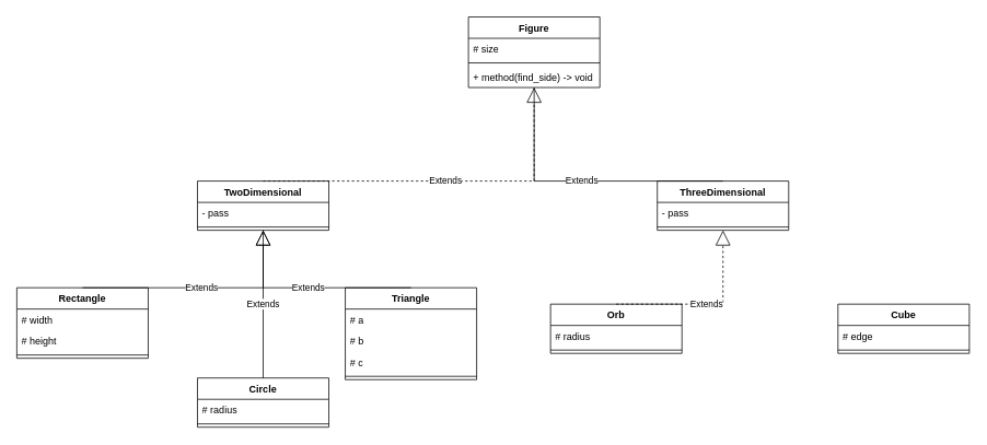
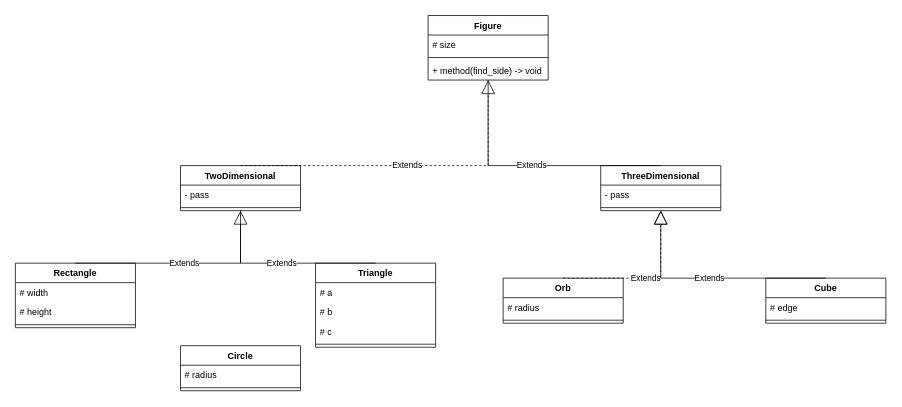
  <mxCell id="0" />
  <mxCell id="1" parent="0" />
  <mxCell id="2" value="Figure" style="swimlane;fontStyle=1;align=center;verticalAlign=top;childLayout=stackLayout;horizontal=1;startSize=26;horizontalStack=0;resizeParent=1;resizeParentMax=0;resizeLast=0;collapsible=1;marginBottom=0;whiteSpace=wrap;html=1;" vertex="1" parent="1"><mxGeometry x="570" y="20" width="160" height="86" as="geometry" /></mxCell>
  <mxCell id="3" value="# size" style="text;strokeColor=none;fillColor=none;align=left;verticalAlign=top;spacingLeft=4;spacingRight=4;overflow=hidden;rotatable=0;points=[[0,0.5],[1,0.5]];portConstraint=eastwest;whiteSpace=wrap;html=1;" vertex="1" parent="2"><mxGeometry y="26" width="160" height="26" as="geometry" /></mxCell>
  <mxCell id="4" value="" style="line;strokeWidth=1;fillColor=none;align=left;verticalAlign=middle;spacingTop=-1;spacingLeft=3;spacingRight=3;rotatable=0;labelPosition=right;points=[];portConstraint=eastwest;strokeColor=inherit;" vertex="1" parent="2"><mxGeometry y="52" width="160" height="8" as="geometry" /></mxCell>
  <mxCell id="5" value="+ method(find_side) -&amp;gt; void" style="text;strokeColor=none;fillColor=none;align=left;verticalAlign=top;spacingLeft=4;spacingRight=4;overflow=hidden;rotatable=0;points=[[0,0.5],[1,0.5]];portConstraint=eastwest;whiteSpace=wrap;html=1;" vertex="1" parent="2"><mxGeometry y="60" width="160" height="26" as="geometry" /></mxCell>
  <mxCell id="6" value="TwoDimensional" style="swimlane;fontStyle=1;align=center;verticalAlign=top;childLayout=stackLayout;horizontal=1;startSize=26;horizontalStack=0;resizeParent=1;resizeParentMax=0;resizeLast=0;collapsible=1;marginBottom=0;whiteSpace=wrap;html=1;" vertex="1" parent="1"><mxGeometry x="240" y="220" width="160" height="60" as="geometry" /></mxCell>
  <mxCell id="7" value="- pass" style="text;strokeColor=none;fillColor=none;align=left;verticalAlign=top;spacingLeft=4;spacingRight=4;overflow=hidden;rotatable=0;points=[[0,0.5],[1,0.5]];portConstraint=eastwest;whiteSpace=wrap;html=1;" vertex="1" parent="6"><mxGeometry y="26" width="160" height="26" as="geometry" /></mxCell>
  <mxCell id="8" value="" style="line;strokeWidth=1;fillColor=none;align=left;verticalAlign=middle;spacingTop=-1;spacingLeft=3;spacingRight=3;rotatable=0;labelPosition=right;points=[];portConstraint=eastwest;strokeColor=inherit;" vertex="1" parent="6"><mxGeometry y="52" width="160" height="8" as="geometry" /></mxCell>
  <mxCell id="9" value="ThreeDimensional" style="swimlane;fontStyle=1;align=center;verticalAlign=top;childLayout=stackLayout;horizontal=1;startSize=26;horizontalStack=0;resizeParent=1;resizeParentMax=0;resizeLast=0;collapsible=1;marginBottom=0;whiteSpace=wrap;html=1;" vertex="1" parent="1"><mxGeometry x="800" y="220" width="160" height="60" as="geometry" /></mxCell>
  <mxCell id="10" value="- pass" style="text;strokeColor=none;fillColor=none;align=left;verticalAlign=top;spacingLeft=4;spacingRight=4;overflow=hidden;rotatable=0;points=[[0,0.5],[1,0.5]];portConstraint=eastwest;whiteSpace=wrap;html=1;" vertex="1" parent="9"><mxGeometry y="26" width="160" height="26" as="geometry" /></mxCell>
  <mxCell id="11" value="" style="line;strokeWidth=1;fillColor=none;align=left;verticalAlign=middle;spacingTop=-1;spacingLeft=3;spacingRight=3;rotatable=0;labelPosition=right;points=[];portConstraint=eastwest;strokeColor=inherit;" vertex="1" parent="9"><mxGeometry y="52" width="160" height="8" as="geometry" /></mxCell>
  <mxCell id="12" value="Orb" style="swimlane;fontStyle=1;align=center;verticalAlign=top;childLayout=stackLayout;horizontal=1;startSize=26;horizontalStack=0;resizeParent=1;resizeParentMax=0;resizeLast=0;collapsible=1;marginBottom=0;whiteSpace=wrap;html=1;" vertex="1" parent="1"><mxGeometry x="670" y="370" width="160" height="60" as="geometry" /></mxCell>
  <mxCell id="13" value="# radius" style="text;strokeColor=none;fillColor=none;align=left;verticalAlign=top;spacingLeft=4;spacingRight=4;overflow=hidden;rotatable=0;points=[[0,0.5],[1,0.5]];portConstraint=eastwest;whiteSpace=wrap;html=1;" vertex="1" parent="12"><mxGeometry y="26" width="160" height="26" as="geometry" /></mxCell>
  <mxCell id="14" value="" style="line;strokeWidth=1;fillColor=none;align=left;verticalAlign=middle;spacingTop=-1;spacingLeft=3;spacingRight=3;rotatable=0;labelPosition=right;points=[];portConstraint=eastwest;strokeColor=inherit;" vertex="1" parent="12"><mxGeometry y="52" width="160" height="8" as="geometry" /></mxCell>
  <mxCell id="15" value="Rectangle" style="swimlane;fontStyle=1;align=center;verticalAlign=top;childLayout=stackLayout;horizontal=1;startSize=26;horizontalStack=0;resizeParent=1;resizeParentMax=0;resizeLast=0;collapsible=1;marginBottom=0;whiteSpace=wrap;html=1;" vertex="1" parent="1"><mxGeometry x="20" y="350" width="160" height="86" as="geometry" /></mxCell>
  <mxCell id="16" value="# width" style="text;strokeColor=none;fillColor=none;align=left;verticalAlign=top;spacingLeft=4;spacingRight=4;overflow=hidden;rotatable=0;points=[[0,0.5],[1,0.5]];portConstraint=eastwest;whiteSpace=wrap;html=1;" vertex="1" parent="15"><mxGeometry y="26" width="160" height="26" as="geometry" /></mxCell>
  <mxCell id="17" value="# height" style="text;strokeColor=none;fillColor=none;align=left;verticalAlign=top;spacingLeft=4;spacingRight=4;overflow=hidden;rotatable=0;points=[[0,0.5],[1,0.5]];portConstraint=eastwest;whiteSpace=wrap;html=1;" vertex="1" parent="15"><mxGeometry y="52" width="160" height="26" as="geometry" /></mxCell>
  <mxCell id="18" value="" style="line;strokeWidth=1;fillColor=none;align=left;verticalAlign=middle;spacingTop=-1;spacingLeft=3;spacingRight=3;rotatable=0;labelPosition=right;points=[];portConstraint=eastwest;strokeColor=inherit;" vertex="1" parent="15"><mxGeometry y="78" width="160" height="8" as="geometry" /></mxCell>
  <mxCell id="19" value="Cube" style="swimlane;fontStyle=1;align=center;verticalAlign=top;childLayout=stackLayout;horizontal=1;startSize=26;horizontalStack=0;resizeParent=1;resizeParentMax=0;resizeLast=0;collapsible=1;marginBottom=0;whiteSpace=wrap;html=1;" vertex="1" parent="1"><mxGeometry x="1020" y="370" width="160" height="60" as="geometry" /></mxCell>
  <mxCell id="20" value="# edge" style="text;strokeColor=none;fillColor=none;align=left;verticalAlign=top;spacingLeft=4;spacingRight=4;overflow=hidden;rotatable=0;points=[[0,0.5],[1,0.5]];portConstraint=eastwest;whiteSpace=wrap;html=1;" vertex="1" parent="19"><mxGeometry y="26" width="160" height="26" as="geometry" /></mxCell>
  <mxCell id="21" value="" style="line;strokeWidth=1;fillColor=none;align=left;verticalAlign=middle;spacingTop=-1;spacingLeft=3;spacingRight=3;rotatable=0;labelPosition=right;points=[];portConstraint=eastwest;strokeColor=inherit;" vertex="1" parent="19"><mxGeometry y="52" width="160" height="8" as="geometry" /></mxCell>
  <mxCell id="22" value="Triangle" style="swimlane;fontStyle=1;align=center;verticalAlign=top;childLayout=stackLayout;horizontal=1;startSize=26;horizontalStack=0;resizeParent=1;resizeParentMax=0;resizeLast=0;collapsible=1;marginBottom=0;whiteSpace=wrap;html=1;" vertex="1" parent="1"><mxGeometry x="420" y="350" width="160" height="112" as="geometry" /></mxCell>
  <mxCell id="23" value="# a" style="text;strokeColor=none;fillColor=none;align=left;verticalAlign=top;spacingLeft=4;spacingRight=4;overflow=hidden;rotatable=0;points=[[0,0.5],[1,0.5]];portConstraint=eastwest;whiteSpace=wrap;html=1;" vertex="1" parent="22"><mxGeometry y="26" width="160" height="26" as="geometry" /></mxCell>
  <mxCell id="24" value="# b" style="text;strokeColor=none;fillColor=none;align=left;verticalAlign=top;spacingLeft=4;spacingRight=4;overflow=hidden;rotatable=0;points=[[0,0.5],[1,0.5]];portConstraint=eastwest;whiteSpace=wrap;html=1;" vertex="1" parent="22"><mxGeometry y="52" width="160" height="26" as="geometry" /></mxCell>
  <mxCell id="25" value="# c" style="text;strokeColor=none;fillColor=none;align=left;verticalAlign=top;spacingLeft=4;spacingRight=4;overflow=hidden;rotatable=0;points=[[0,0.5],[1,0.5]];portConstraint=eastwest;whiteSpace=wrap;html=1;" vertex="1" parent="22"><mxGeometry y="78" width="160" height="26" as="geometry" /></mxCell>
  <mxCell id="26" value="" style="line;strokeWidth=1;fillColor=none;align=left;verticalAlign=middle;spacingTop=-1;spacingLeft=3;spacingRight=3;rotatable=0;labelPosition=right;points=[];portConstraint=eastwest;strokeColor=inherit;" vertex="1" parent="22"><mxGeometry y="104" width="160" height="8" as="geometry" /></mxCell>
  <mxCell id="27" value="Extends" style="endArrow=none;endSize=16;endFill=0;html=1;rounded=0;exitX=0.5;exitY=0;exitDx=0;exitDy=0;" edge="1" parent="1" source="9" target="2"><mxGeometry width="160" relative="1" as="geometry"><mxPoint x="650" y="240" as="sourcePoint" /><mxPoint x="810" y="240" as="targetPoint" /><Array as="points"><mxPoint x="650" y="220" /></Array></mxGeometry></mxCell>
  <mxCell id="28" value="Extends" style="endArrow=block;endSize=16;endFill=0;html=1;rounded=0;exitX=0.5;exitY=0;exitDx=0;exitDy=0;dashed=1;" edge="1" parent="1" source="6" target="2"><mxGeometry width="160" relative="1" as="geometry"><mxPoint x="570" y="261.29" as="sourcePoint" /><mxPoint x="730" y="261.29" as="targetPoint" /><Array as="points"><mxPoint x="650" y="220" /></Array></mxGeometry></mxCell>
  <mxCell id="29" value="Extends" style="endArrow=block;endSize=16;endFill=0;html=1;rounded=0;exitX=0.5;exitY=0;exitDx=0;exitDy=0;dashed=1;" edge="1" parent="1" source="12" target="9"><mxGeometry width="160" relative="1" as="geometry"><mxPoint x="640" y="470" as="sourcePoint" /><mxPoint x="800" y="470" as="targetPoint" /><Array as="points"><mxPoint x="880" y="370" /></Array></mxGeometry></mxCell>
+ <mxCell id="30" value="Extends" style="endArrow=block;endSize=16;endFill=0;html=1;rounded=0;exitX=0.5;exitY=0;exitDx=0;exitDy=0;" edge="1" parent="1" source="19" target="9"><mxGeometry width="160" relative="1" as="geometry"><mxPoint x="650" y="480" as="sourcePoint" /><mxPoint x="810" y="480" as="targetPoint" /><Array as="points"><mxPoint x="880" y="370" /></Array></mxGeometry></mxCell>
  <mxCell id="31" value="Extends" style="endArrow=none;endSize=16;endFill=0;html=1;rounded=0;exitX=0.5;exitY=0;exitDx=0;exitDy=0;" edge="1" parent="1" source="15" target="6"><mxGeometry width="160" relative="1" as="geometry"><mxPoint x="210" y="500" as="sourcePoint" /><mxPoint x="330" y="280" as="targetPoint" /><Array as="points"><mxPoint x="320" y="350" /></Array></mxGeometry></mxCell>
  <mxCell id="32" value="Extends" style="endArrow=block;endSize=16;endFill=0;html=1;rounded=0;exitX=0.5;exitY=0;exitDx=0;exitDy=0;" edge="1" parent="1" source="22" target="6"><mxGeometry x="0.002" width="160" relative="1" as="geometry"><mxPoint x="500" y="380" as="sourcePoint" /><mxPoint x="310" y="270" as="targetPoint" /><Array as="points"><mxPoint x="320" y="350" /></Array><mxPoint as="offset" /></mxGeometry></mxCell>
  <mxCell id="33" value="Circle" style="swimlane;fontStyle=1;align=center;verticalAlign=top;childLayout=stackLayout;horizontal=1;startSize=26;horizontalStack=0;resizeParent=1;resizeParentMax=0;resizeLast=0;collapsible=1;marginBottom=0;whiteSpace=wrap;html=1;" vertex="1" parent="1"><mxGeometry x="240" y="460" width="160" height="60" as="geometry" /></mxCell>
  <mxCell id="34" value="# radius" style="text;strokeColor=none;fillColor=none;align=left;verticalAlign=top;spacingLeft=4;spacingRight=4;overflow=hidden;rotatable=0;points=[[0,0.5],[1,0.5]];portConstraint=eastwest;whiteSpace=wrap;html=1;" vertex="1" parent="33"><mxGeometry y="26" width="160" height="26" as="geometry" /></mxCell>
  <mxCell id="35" value="" style="line;strokeWidth=1;fillColor=none;align=left;verticalAlign=middle;spacingTop=-1;spacingLeft=3;spacingRight=3;rotatable=0;labelPosition=right;points=[];portConstraint=eastwest;strokeColor=inherit;" vertex="1" parent="33"><mxGeometry y="52" width="160" height="8" as="geometry" /></mxCell>
- <mxCell id="36" value="Extends" style="endArrow=block;endSize=16;endFill=0;html=1;rounded=0;exitX=0.5;exitY=0;exitDx=0;exitDy=0;" edge="1" parent="1" source="33" target="6"><mxGeometry width="160" relative="1" as="geometry"><mxPoint x="520" y="550" as="sourcePoint" /><mxPoint x="680" y="550" as="targetPoint" /></mxGeometry></mxCell>
